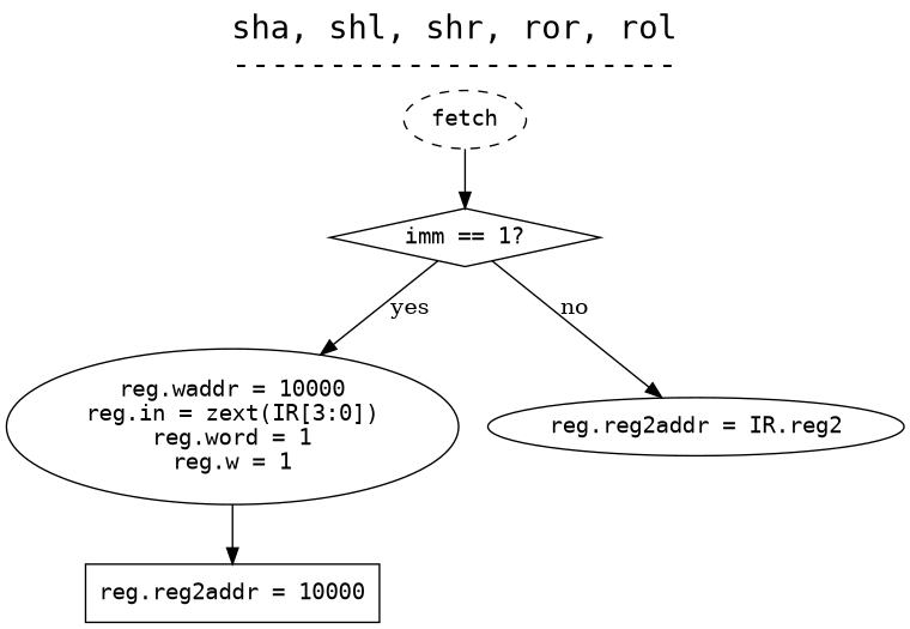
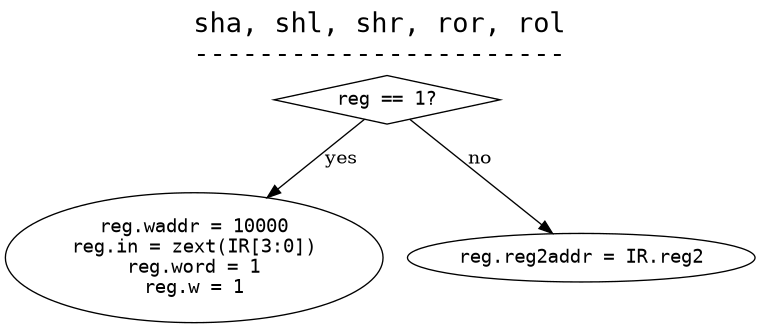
  digraph {
    fontname=mono
    fontsize=20
    label="sha, shl, shr, ror, rol\n-----------------------\n"
    labelloc=t
    node [fontname=mono shape=oval]
-   fetch [style=dashed]
-   n2 [label="imm == 1?" shape=diamond]
+   n2 [label="reg == 1?" shape=diamond]
    n3 [label="reg.waddr = 10000\nreg.in = zext(IR[3:0])\nreg.word = 1\nreg.w = 1"]
    n4 [label="reg.reg2addr = IR.reg2" shape=ellipse]
-   n5 [label="reg.reg2addr = 10000" shape=rect]
-   fetch -> n2
    n2 -> n3 [label=yes]
    n2 -> n4 [label=no]
-   n3 -> n5
  }
